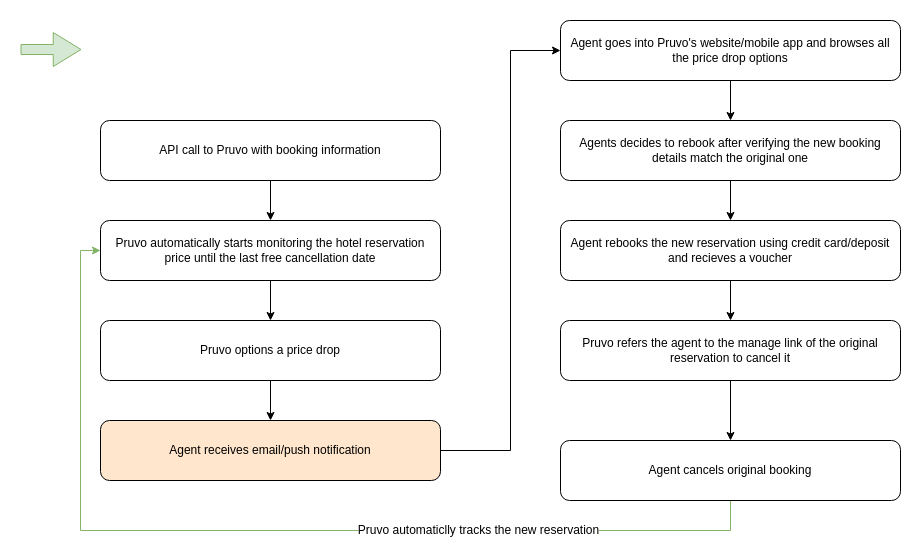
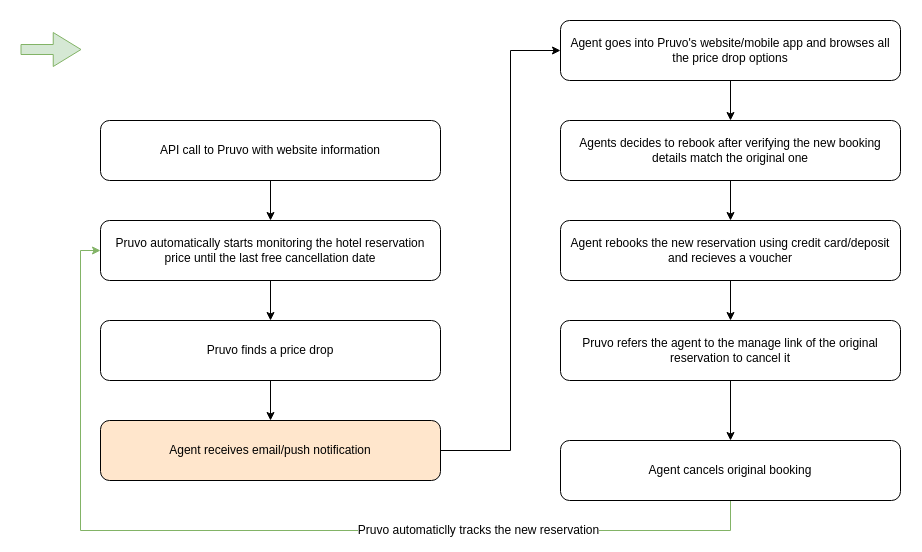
  <mxCell id="0" />
  <mxCell id="1" parent="0" />
  <mxCell id="2" style="edgeStyle=orthogonalEdgeStyle;rounded=0;orthogonalLoop=1;jettySize=auto;html=1;" edge="1" parent="1" source="3" target="7"><mxGeometry relative="1" as="geometry" /></mxCell>
- <mxCell id="3" value="API call to Pruvo with booking information" style="rounded=1;whiteSpace=wrap;html=1;" vertex="1" parent="1"><mxGeometry x="100" y="120" width="340" height="60" as="geometry" /></mxCell>
+ <mxCell id="3" value="API call to Pruvo with website information" style="rounded=1;whiteSpace=wrap;html=1;" vertex="1" parent="1"><mxGeometry x="100" y="120" width="340" height="60" as="geometry" /></mxCell>
  <mxCell id="4" style="edgeStyle=orthogonalEdgeStyle;rounded=0;orthogonalLoop=1;jettySize=auto;html=1;" edge="1" parent="1" source="5" target="9"><mxGeometry relative="1" as="geometry" /></mxCell>
- <mxCell id="5" value="Pruvo options a price drop" style="rounded=1;whiteSpace=wrap;html=1;" vertex="1" parent="1"><mxGeometry x="100" y="320" width="340" height="60" as="geometry" /></mxCell>
+ <mxCell id="5" value="Pruvo finds a price drop" style="rounded=1;whiteSpace=wrap;html=1;" vertex="1" parent="1"><mxGeometry x="100" y="320" width="340" height="60" as="geometry" /></mxCell>
  <mxCell id="6" style="edgeStyle=orthogonalEdgeStyle;rounded=0;orthogonalLoop=1;jettySize=auto;html=1;" edge="1" parent="1" source="7" target="5"><mxGeometry relative="1" as="geometry" /></mxCell>
  <mxCell id="7" value="Pruvo automatically starts monitoring the hotel reservation price until the last free cancellation date" style="rounded=1;whiteSpace=wrap;html=1;" vertex="1" parent="1"><mxGeometry x="100" y="220" width="340" height="60" as="geometry" /></mxCell>
  <mxCell id="8" style="edgeStyle=orthogonalEdgeStyle;rounded=0;orthogonalLoop=1;jettySize=auto;html=1;" edge="1" parent="1" source="9" target="11"><mxGeometry relative="1" as="geometry"><Array as="points"><mxPoint x="510" y="450" /><mxPoint x="510" y="50" /></Array></mxGeometry></mxCell>
  <mxCell id="9" value="Agent receives email/push notification" style="rounded=1;whiteSpace=wrap;html=1;fillColor=#ffe6cc;" vertex="1" parent="1"><mxGeometry x="100" y="420" width="340" height="60" as="geometry" /></mxCell>
  <mxCell id="10" style="edgeStyle=orthogonalEdgeStyle;rounded=0;orthogonalLoop=1;jettySize=auto;html=1;" edge="1" parent="1" source="11" target="13"><mxGeometry relative="1" as="geometry" /></mxCell>
  <mxCell id="11" value="Agent goes into Pruvo's website/mobile app and browses all the price drop options" style="rounded=1;whiteSpace=wrap;html=1;" vertex="1" parent="1"><mxGeometry x="560" width="340" height="60" as="geometry" y="20" /></mxCell>
  <mxCell id="12" style="edgeStyle=orthogonalEdgeStyle;rounded=0;orthogonalLoop=1;jettySize=auto;html=1;entryX=0.5;entryY=0;entryDx=0;entryDy=0;" edge="1" parent="1" source="13" target="15"><mxGeometry relative="1" as="geometry" /></mxCell>
  <mxCell id="13" value="Agents decides to rebook after verifying the new booking details match the original one" style="rounded=1;whiteSpace=wrap;html=1;" vertex="1" parent="1"><mxGeometry x="560" y="120" width="340" height="60" as="geometry" /></mxCell>
  <mxCell id="14" style="edgeStyle=orthogonalEdgeStyle;rounded=0;orthogonalLoop=1;jettySize=auto;html=1;entryX=0.5;entryY=0;entryDx=0;entryDy=0;" edge="1" parent="1" source="15" target="19"><mxGeometry relative="1" as="geometry" /></mxCell>
  <mxCell id="15" value="Agent rebooks the new reservation using credit card/deposit and recieves a voucher" style="rounded=1;whiteSpace=wrap;html=1;" vertex="1" parent="1"><mxGeometry x="560" y="220" width="340" height="60" as="geometry" /></mxCell>
  <mxCell id="16" style="edgeStyle=orthogonalEdgeStyle;rounded=0;orthogonalLoop=1;jettySize=auto;html=1;fillColor=#d5e8d4;strokeColor=#82b366;exitX=0.5;exitY=1;exitDx=0;exitDy=0;entryX=0;entryY=0.5;entryDx=0;entryDy=0;" edge="1" parent="1" source="21" target="7"><mxGeometry relative="1" as="geometry"><mxPoint x="90" y="1" as="targetPoint" /><Array as="points"><mxPoint x="730" y="530" /><mxPoint x="80" y="530" /><mxPoint x="80" y="250" /></Array></mxGeometry></mxCell>
  <mxCell id="17" value="Pruvo automaticlly tracks the new reservation" style="text;html=1;resizable=0;points=[];align=center;verticalAlign=middle;labelBackgroundColor=#ffffff;" vertex="1" connectable="0" parent="16"><mxGeometry x="-0.422" y="-1" relative="1" as="geometry"><mxPoint as="offset" /></mxGeometry></mxCell>
  <mxCell id="18" style="edgeStyle=orthogonalEdgeStyle;rounded=0;orthogonalLoop=1;jettySize=auto;html=1;entryX=0.5;entryY=0;entryDx=0;entryDy=0;" edge="1" parent="1" source="19" target="21"><mxGeometry relative="1" as="geometry" /></mxCell>
  <mxCell id="19" value="Pruvo refers the agent to the manage link of the original reservation to cancel it" style="rounded=1;whiteSpace=wrap;html=1;" vertex="1" parent="1"><mxGeometry x="560" y="320" width="340" height="60" as="geometry" /></mxCell>
  <mxCell id="20" value="" style="shape=flexArrow;endArrow=classic;html=1;endWidth=23;endSize=8.92;entryX=0.5;entryY=0;entryDx=0;entryDy=0;fillColor=#d5e8d4;strokeColor=#82b366;" edge="1" parent="1"><mxGeometry width="50" height="50" relative="1" as="geometry"><mxPoint y="49" as="sourcePoint" x="20" /><mxPoint x="81" y="49" as="targetPoint" /></mxGeometry></mxCell>
  <mxCell id="21" value="Agent cancels original booking" style="rounded=1;whiteSpace=wrap;html=1;" vertex="1" parent="1"><mxGeometry x="560" y="440" width="340" height="60" as="geometry" /></mxCell>
